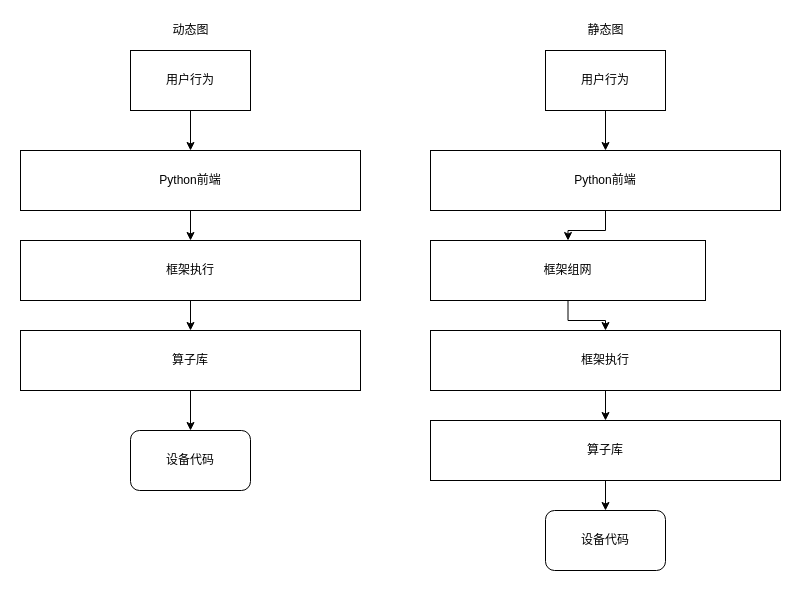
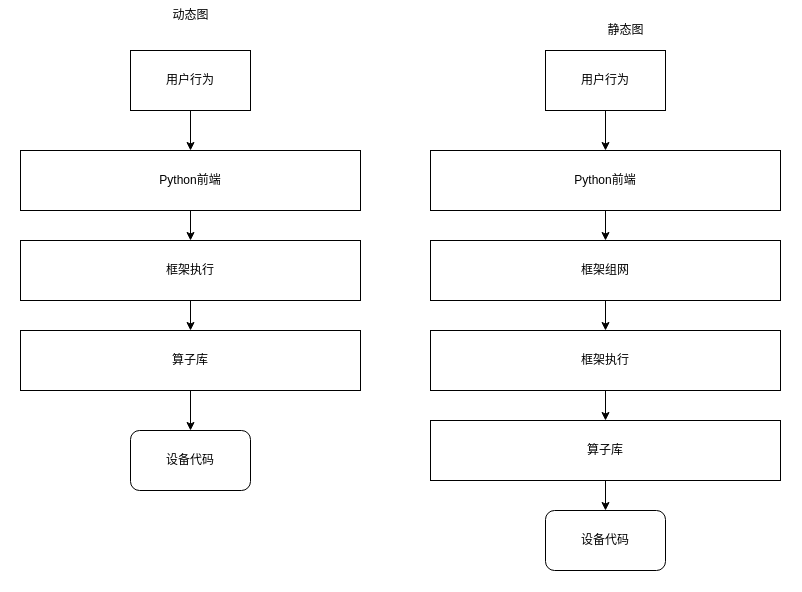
  <mxCell id="0" />
  <mxCell id="1" parent="0" />
  <mxCell id="2" style="edgeStyle=orthogonalEdgeStyle;rounded=0;orthogonalLoop=1;jettySize=auto;html=1;exitX=0.5;exitY=1;exitDx=0;exitDy=0;" edge="1" parent="1" source="3" target="6"><mxGeometry relative="1" as="geometry" /></mxCell>
  <mxCell id="3" value="用户行为" style="rounded=0;whiteSpace=wrap;html=1;" vertex="1" parent="1"><mxGeometry x="130" y="50" width="120" height="60" as="geometry" /></mxCell>
  <mxCell id="4" value="设备代码" style="rounded=1;whiteSpace=wrap;html=1;" vertex="1" parent="1"><mxGeometry x="130" y="430" width="120" height="60" as="geometry" /></mxCell>
  <mxCell id="5" style="edgeStyle=orthogonalEdgeStyle;rounded=0;orthogonalLoop=1;jettySize=auto;html=1;exitX=0.5;exitY=1;exitDx=0;exitDy=0;" edge="1" parent="1" source="6" target="8"><mxGeometry relative="1" as="geometry" /></mxCell>
  <mxCell id="6" value="Python前端" style="rounded=0;whiteSpace=wrap;html=1;" vertex="1" parent="1"><mxGeometry x="20" y="150" width="340" height="60" as="geometry" /></mxCell>
  <mxCell id="7" style="edgeStyle=orthogonalEdgeStyle;rounded=0;orthogonalLoop=1;jettySize=auto;html=1;exitX=0.5;exitY=1;exitDx=0;exitDy=0;entryX=0.5;entryY=0;entryDx=0;entryDy=0;" edge="1" parent="1" source="8" target="10"><mxGeometry relative="1" as="geometry" /></mxCell>
  <mxCell id="8" value="框架执行" style="rounded=0;whiteSpace=wrap;html=1;" vertex="1" parent="1"><mxGeometry x="20" y="240" width="340" height="60" as="geometry" /></mxCell>
  <mxCell id="9" style="edgeStyle=orthogonalEdgeStyle;rounded=0;orthogonalLoop=1;jettySize=auto;html=1;exitX=0.5;exitY=1;exitDx=0;exitDy=0;" edge="1" parent="1" source="10" target="4"><mxGeometry relative="1" as="geometry" /></mxCell>
  <mxCell id="10" value="算子库" style="rounded=0;whiteSpace=wrap;html=1;" vertex="1" parent="1"><mxGeometry x="20" y="330" width="340" height="60" as="geometry" /></mxCell>
  <mxCell id="11" style="edgeStyle=orthogonalEdgeStyle;rounded=0;orthogonalLoop=1;jettySize=auto;html=1;exitX=0.5;exitY=1;exitDx=0;exitDy=0;" edge="1" parent="1" source="12" target="14"><mxGeometry relative="1" as="geometry" /></mxCell>
  <mxCell id="12" value="用户行为" style="rounded=0;whiteSpace=wrap;html=1;" vertex="1" parent="1"><mxGeometry x="545" y="50" width="120" height="60" as="geometry" /></mxCell>
  <mxCell id="13" style="edgeStyle=orthogonalEdgeStyle;rounded=0;orthogonalLoop=1;jettySize=auto;html=1;exitX=0.5;exitY=1;exitDx=0;exitDy=0;" edge="1" parent="1" source="14" target="16"><mxGeometry relative="1" as="geometry" /></mxCell>
  <mxCell id="14" value="Python前端" style="rounded=0;whiteSpace=wrap;html=1;" vertex="1" parent="1"><mxGeometry x="430" y="150" width="350" height="60" as="geometry" /></mxCell>
  <mxCell id="15" style="edgeStyle=orthogonalEdgeStyle;rounded=0;orthogonalLoop=1;jettySize=auto;html=1;exitX=0.5;exitY=1;exitDx=0;exitDy=0;" edge="1" parent="1" source="16" target="18"><mxGeometry relative="1" as="geometry" /></mxCell>
- <mxCell id="16" value="框架组网" style="rounded=0;whiteSpace=wrap;html=1;" vertex="1" parent="1"><mxGeometry x="430" y="240" width="275" height="60" as="geometry" /></mxCell>
+ <mxCell id="16" value="框架组网" style="rounded=0;whiteSpace=wrap;html=1;" vertex="1" parent="1"><mxGeometry x="430" y="240" width="350" height="60" as="geometry" /></mxCell>
  <mxCell id="17" style="edgeStyle=orthogonalEdgeStyle;rounded=0;orthogonalLoop=1;jettySize=auto;html=1;exitX=0.5;exitY=1;exitDx=0;exitDy=0;" edge="1" parent="1" source="18" target="20"><mxGeometry relative="1" as="geometry" /></mxCell>
  <mxCell id="18" value="框架执行" style="rounded=0;whiteSpace=wrap;html=1;" vertex="1" parent="1"><mxGeometry x="430" y="330" width="350" height="60" as="geometry" /></mxCell>
  <mxCell id="19" style="edgeStyle=orthogonalEdgeStyle;rounded=0;orthogonalLoop=1;jettySize=auto;html=1;exitX=0.5;exitY=1;exitDx=0;exitDy=0;" edge="1" parent="1" source="20" target="21"><mxGeometry relative="1" as="geometry" /></mxCell>
  <mxCell id="20" value="算子库" style="rounded=0;whiteSpace=wrap;html=1;" vertex="1" parent="1"><mxGeometry x="430" y="420" width="350" height="60" as="geometry" /></mxCell>
  <mxCell id="21" value="设备代码" style="rounded=1;whiteSpace=wrap;html=1;" vertex="1" parent="1"><mxGeometry x="545" y="510" width="120" height="60" as="geometry" /></mxCell>
- <mxCell id="22" value="动态图" style="text;html=1;align=center;verticalAlign=middle;resizable=0;points=[];autosize=1;strokeColor=none;fillColor=none;" vertex="1" parent="1"><mxGeometry x="165" y="20" width="50" height="20" as="geometry" /></mxCell>
- <mxCell id="23" value="静态图" style="text;html=1;align=center;verticalAlign=middle;resizable=0;points=[];autosize=1;strokeColor=none;fillColor=none;" vertex="1" parent="1"><mxGeometry x="580" y="20" width="50" height="20" as="geometry" /></mxCell>
+ <mxCell id="22" value="动态图" style="text;html=1;align=center;verticalAlign=middle;resizable=0;points=[];autosize=1;strokeColor=none;fillColor=none;" vertex="1" parent="1"><mxGeometry x="165" y="5" width="50" height="20" as="geometry" /></mxCell>
+ <mxCell id="23" value="静态图" style="text;html=1;align=center;verticalAlign=middle;resizable=0;points=[];autosize=1;strokeColor=none;fillColor=none;" vertex="1" parent="1"><mxGeometry x="600" y="20" width="50" height="20" as="geometry" /></mxCell>
